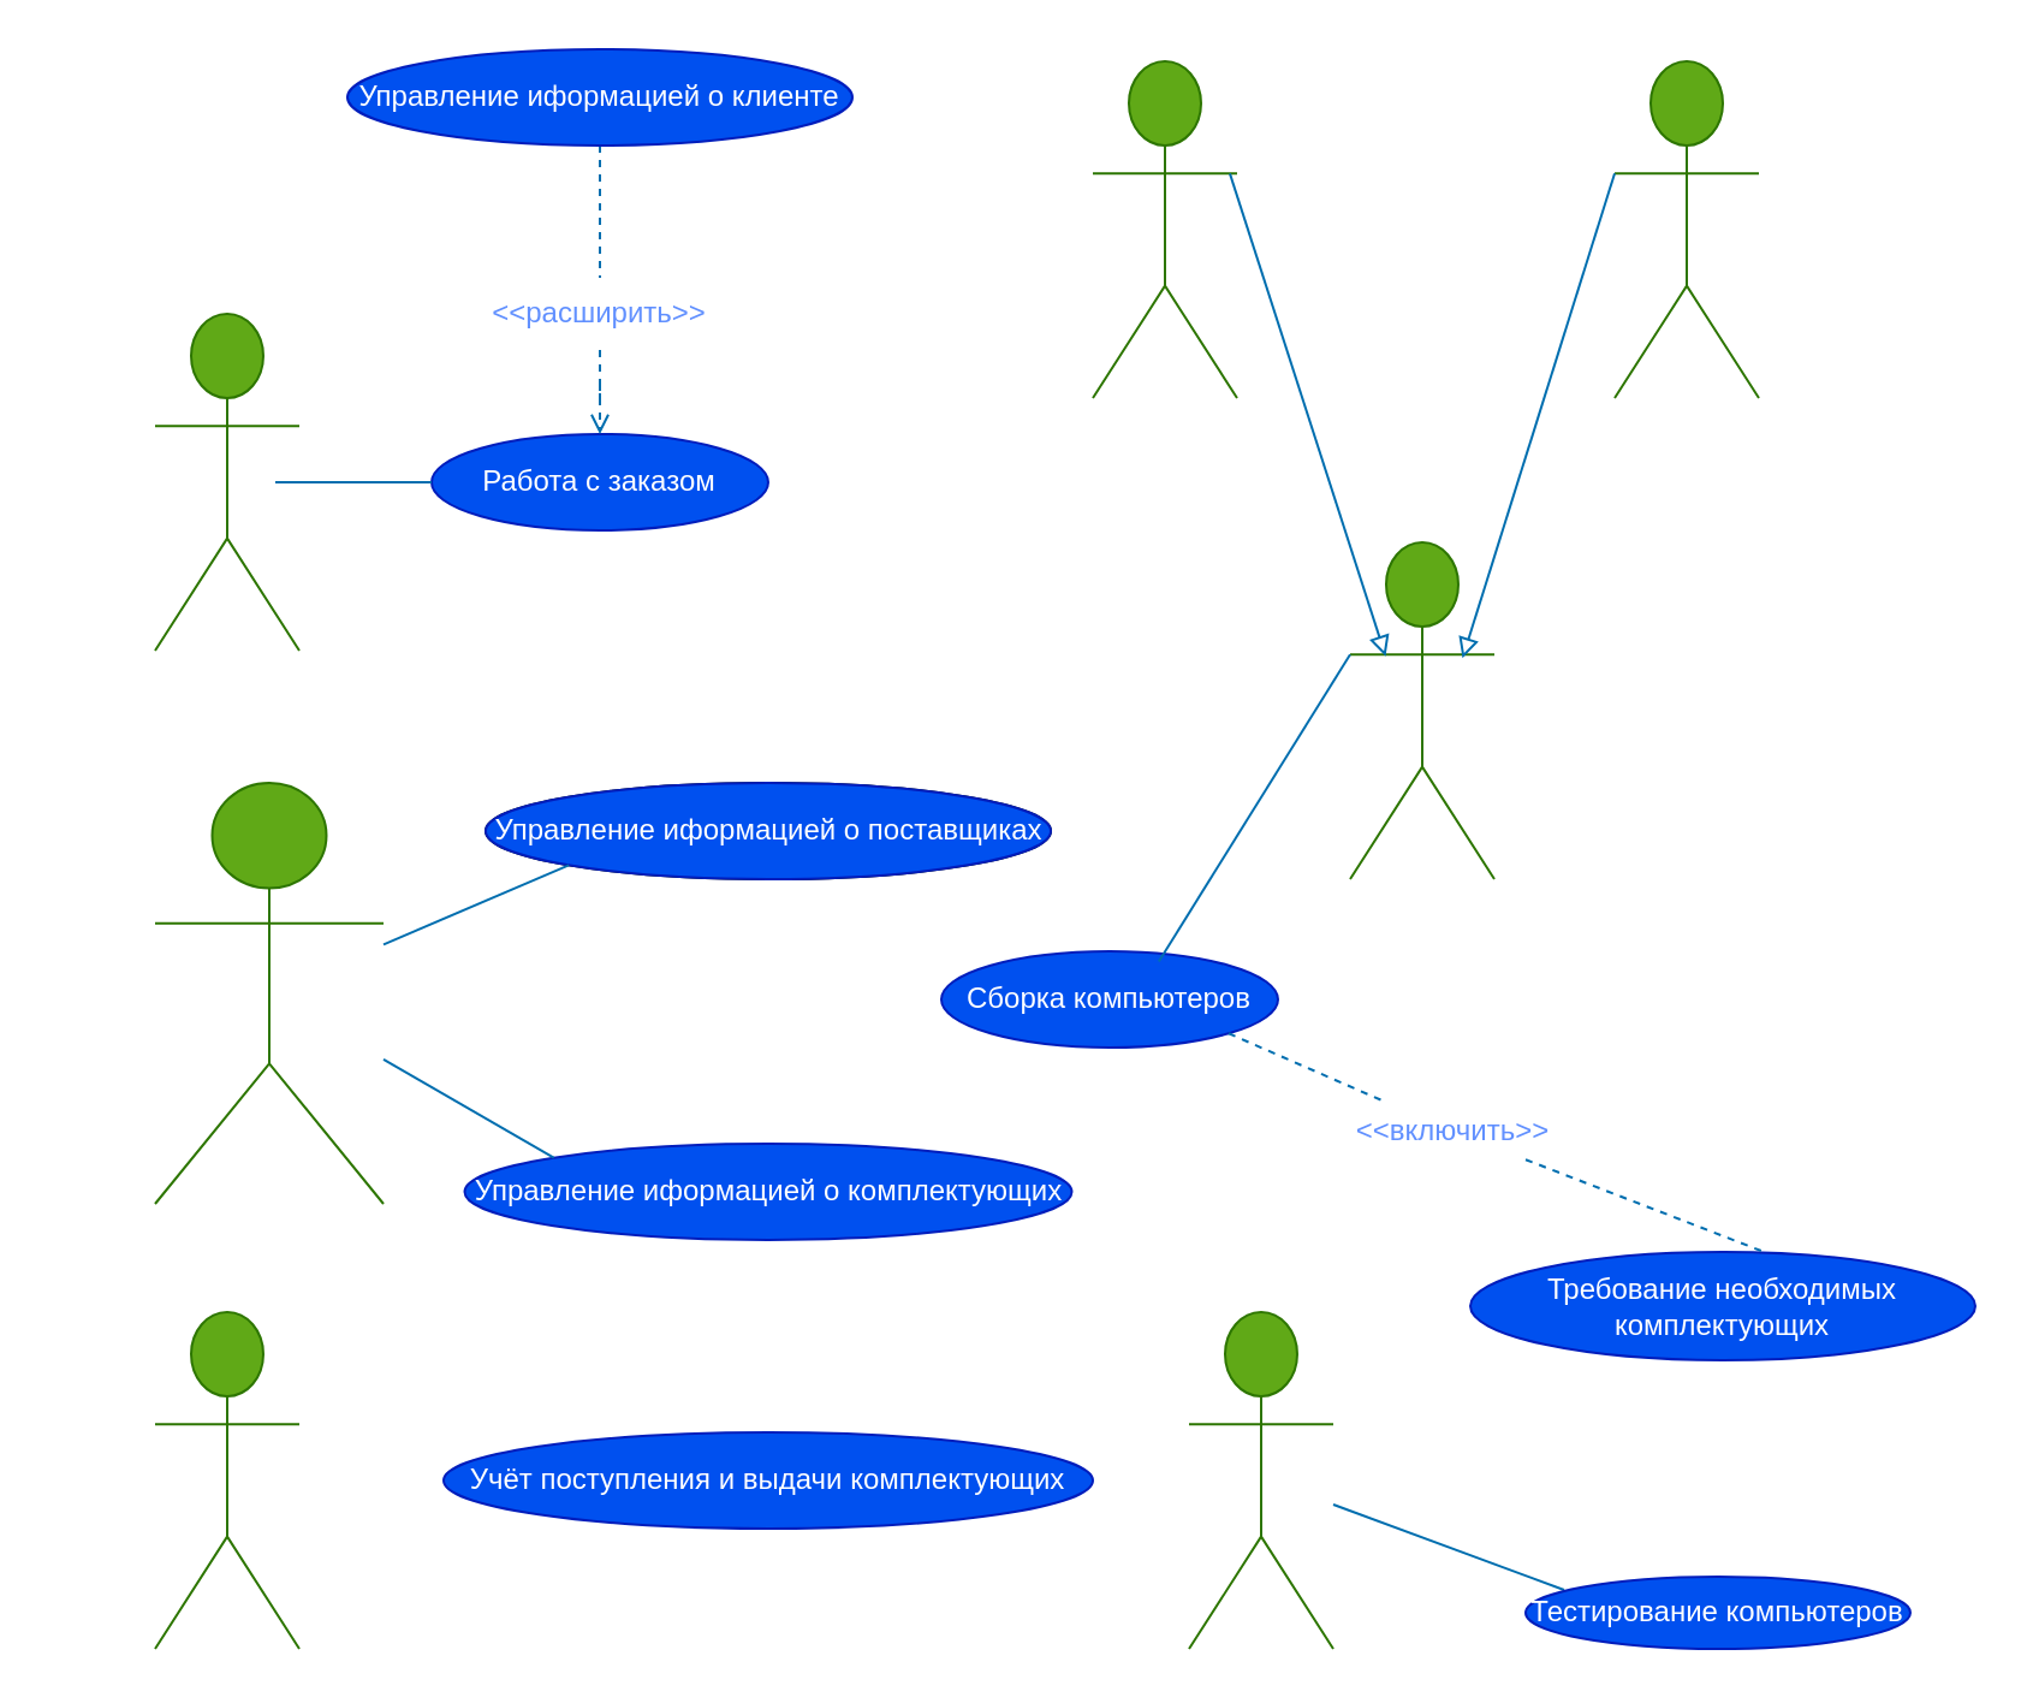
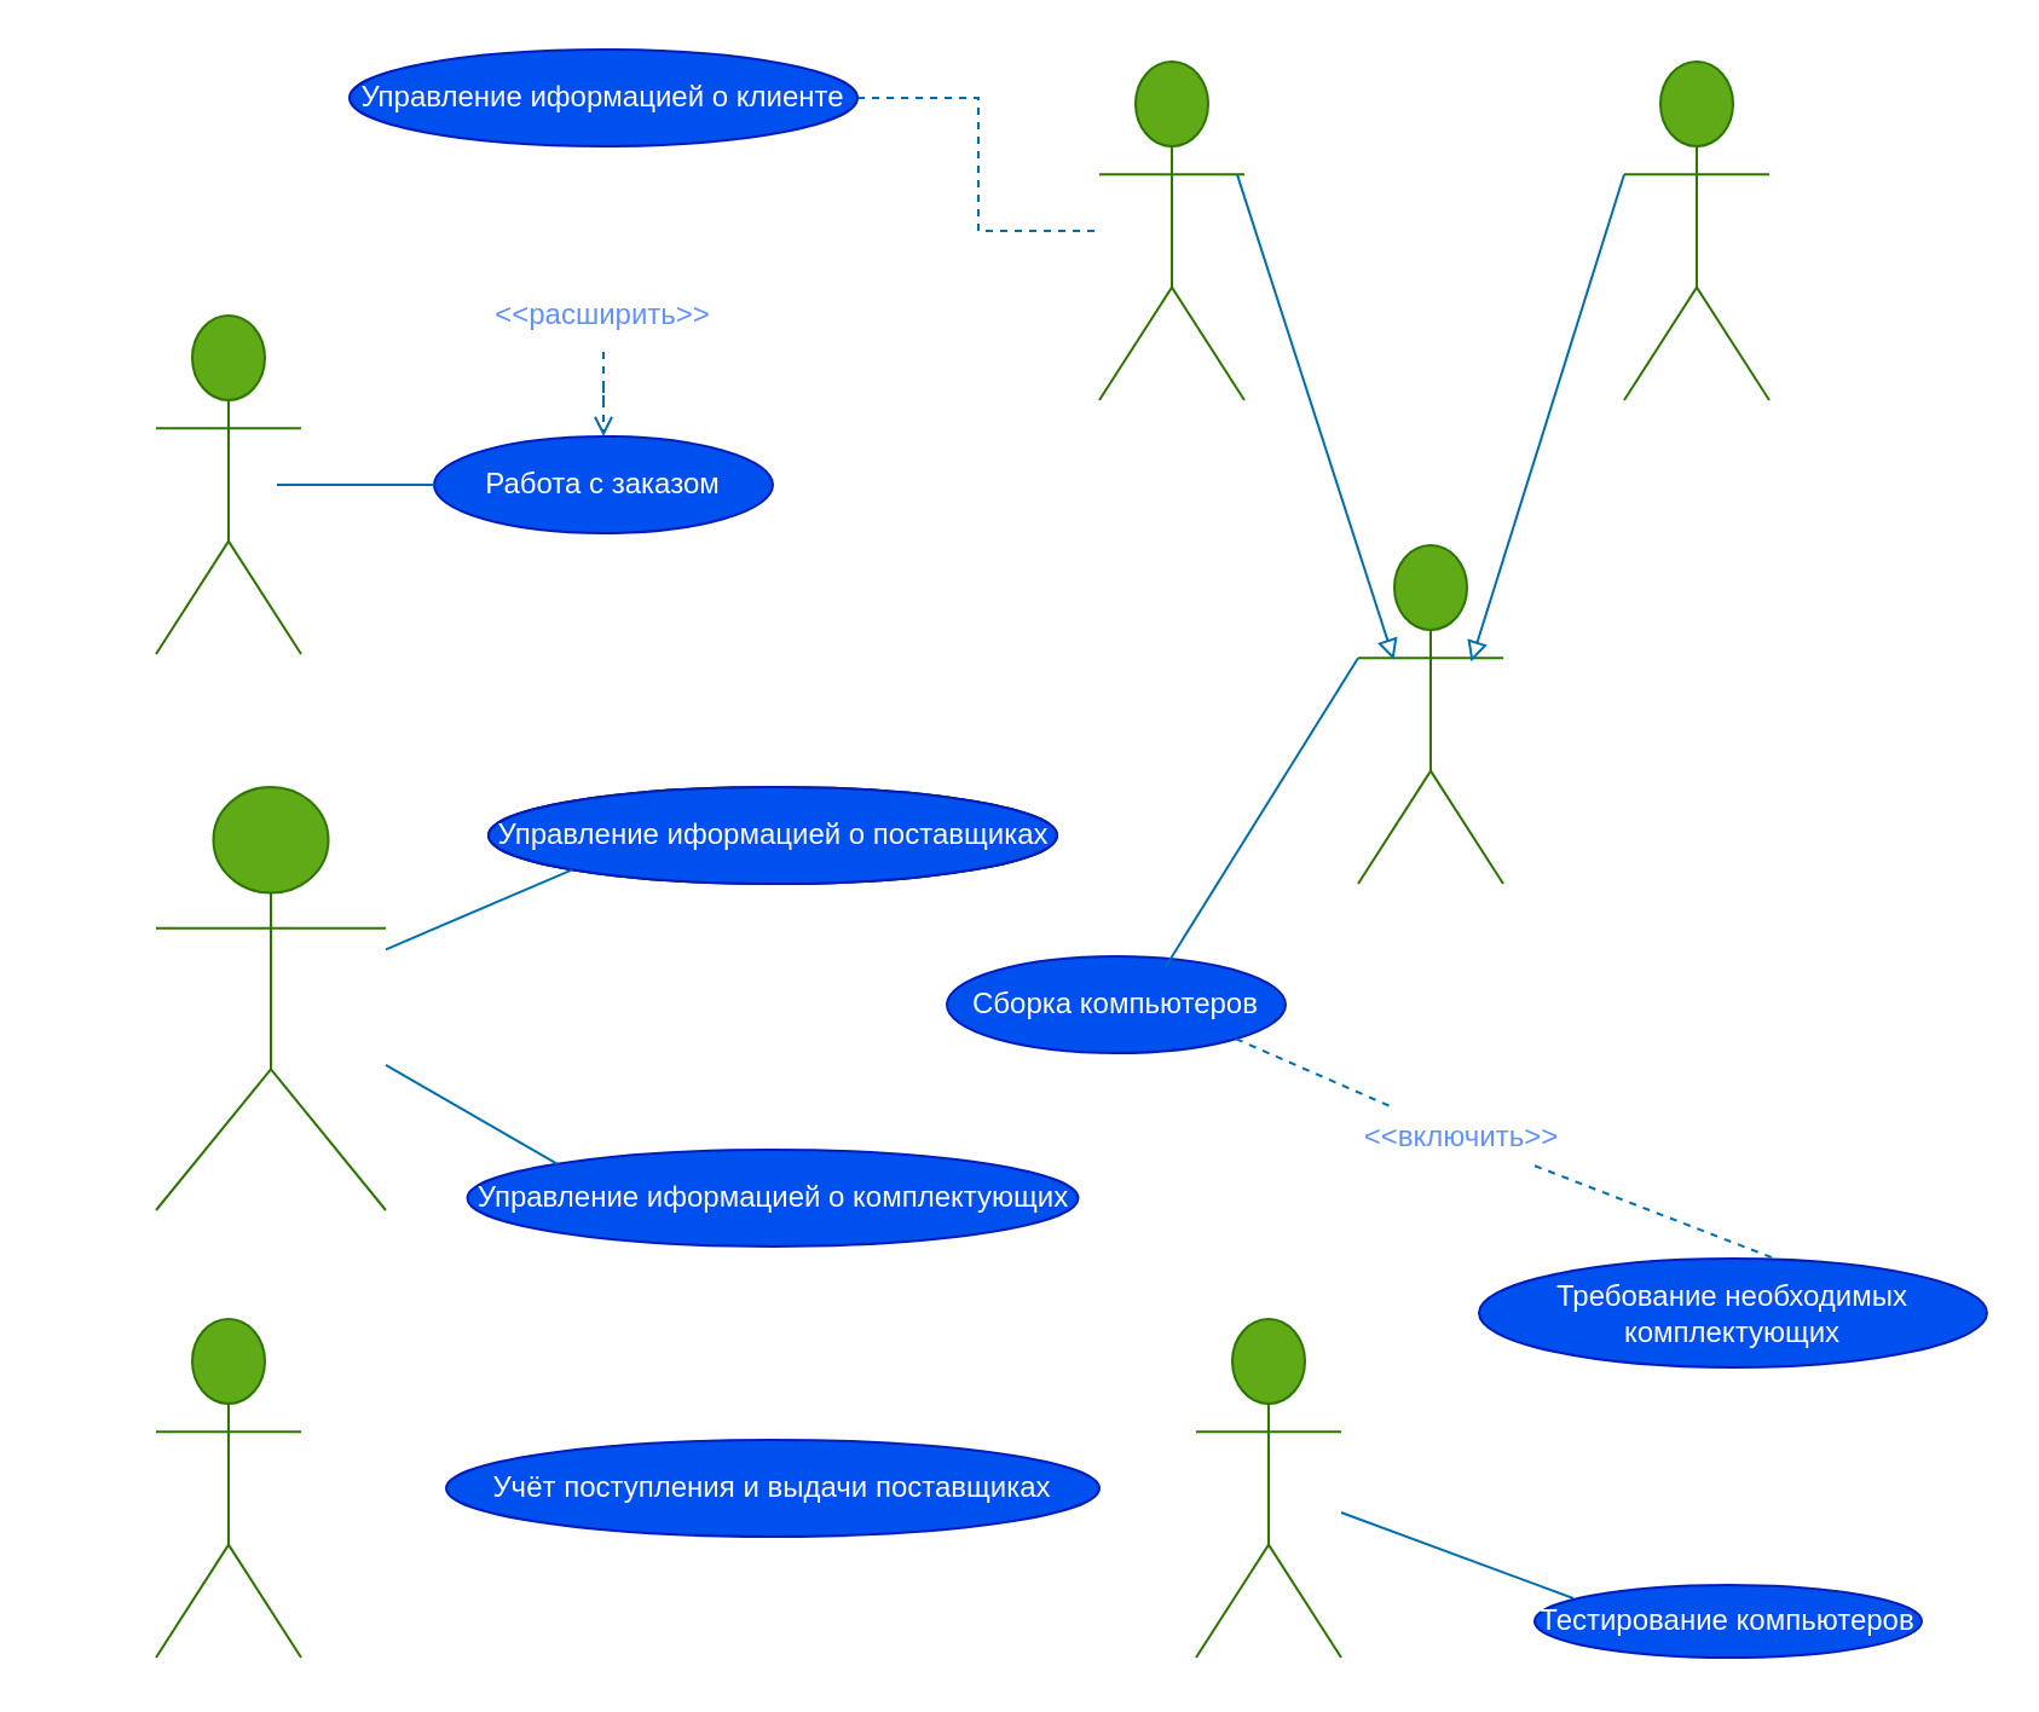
  <mxCell id="0" />
  <mxCell id="1" parent="0" />
  <mxCell id="2" value="Менеджер по работе с клиентами" style="shape=umlActor;verticalLabelPosition=bottom;verticalAlign=top;html=1;outlineConnect=0;fillColor=#60a917;fontColor=#ffffff;strokeColor=#2D7600;" parent="1" vertex="1"><mxGeometry x="20" y="130" width="60" height="140" as="geometry" /></mxCell>
- <mxCell id="3" style="edgeStyle=orthogonalEdgeStyle;rounded=0;orthogonalLoop=1;jettySize=auto;html=1;endArrow=none;endFill=0;fillColor=#1ba1e2;strokeColor=#006EAF;dashed=1;" parent="1" source="4" target="8" edge="1"><mxGeometry relative="1" as="geometry" /></mxCell>
+ <mxCell id="3" style="edgeStyle=orthogonalEdgeStyle;rounded=0;orthogonalLoop=1;jettySize=auto;html=1;endArrow=none;endFill=0;fillColor=#1ba1e2;strokeColor=#006EAF;dashed=1;" parent="1" source="4" target="21" edge="1"><mxGeometry relative="1" as="geometry" /></mxCell>
  <mxCell id="4" value="Управление иформацией о клиенте" style="ellipse;whiteSpace=wrap;html=1;fillColor=#0050ef;fontColor=#ffffff;strokeColor=#001DBC;" parent="1" vertex="1"><mxGeometry x="100" y="20" width="210" height="40" as="geometry" /></mxCell>
  <mxCell id="5" value="Работа с заказом" style="ellipse;whiteSpace=wrap;html=1;fillColor=#0050ef;fontColor=#ffffff;strokeColor=#001DBC;" parent="1" vertex="1"><mxGeometry x="135" y="180" width="140" height="40" as="geometry" /></mxCell>
  <mxCell id="6" style="edgeStyle=orthogonalEdgeStyle;rounded=0;orthogonalLoop=1;jettySize=auto;html=1;endArrow=none;endFill=0;fillColor=#1ba1e2;strokeColor=#006EAF;" parent="1" source="5" edge="1"><mxGeometry relative="1" as="geometry"><mxPoint x="70" y="200" as="targetPoint" /></mxGeometry></mxCell>
  <mxCell id="7" style="edgeStyle=orthogonalEdgeStyle;rounded=0;orthogonalLoop=1;jettySize=auto;html=1;endArrow=open;endFill=0;fillColor=#1ba1e2;strokeColor=#006EAF;dashed=1;" parent="1" source="8" target="5" edge="1"><mxGeometry relative="1" as="geometry" /></mxCell>
  <mxCell id="8" value="&amp;lt;&amp;lt;расширить&amp;gt;&amp;gt;" style="text;html=1;align=center;verticalAlign=middle;whiteSpace=wrap;rounded=0;fillColor=none;fontColor=#6190ff;" parent="1" vertex="1"><mxGeometry x="175" y="115" width="60" height="30" as="geometry" /></mxCell>
  <mxCell id="9" value="Менеджер по снабжению" style="shape=umlActor;verticalLabelPosition=bottom;verticalAlign=top;html=1;outlineConnect=0;fillColor=#60a917;fontColor=#ffffff;strokeColor=#2D7600;" parent="1" vertex="1"><mxGeometry x="20" y="325" width="95" height="175" as="geometry" /></mxCell>
  <mxCell id="10" value="Управление иформацией о поставщиках" style="ellipse;whiteSpace=wrap;html=1;" parent="1" vertex="1"><mxGeometry x="157.5" y="325" width="235" height="40" as="geometry" /></mxCell>
  <mxCell id="11" value="Управление иформацией о поставщиках" style="ellipse;whiteSpace=wrap;html=1;fillColor=#0050ef;fontColor=#ffffff;strokeColor=#001DBC;" parent="1" vertex="1"><mxGeometry x="157.5" y="325" width="235" height="40" as="geometry" /></mxCell>
  <mxCell id="12" value="Управление иформацией о комплектующих" style="ellipse;whiteSpace=wrap;html=1;fillColor=#0050ef;fontColor=#ffffff;strokeColor=#001DBC;" parent="1" vertex="1"><mxGeometry x="148.75" y="475" width="252.5" height="40" as="geometry" /></mxCell>
  <mxCell id="13" value="" style="endArrow=none;html=1;rounded=0;entryX=0;entryY=1;entryDx=0;entryDy=0;endFill=0;fillColor=#1ba1e2;strokeColor=#006EAF;" parent="1" source="9" target="11" edge="1"><mxGeometry width="50" height="50" relative="1" as="geometry"><mxPoint x="80" y="415" as="sourcePoint" /><mxPoint x="200" y="355" as="targetPoint" /></mxGeometry></mxCell>
  <mxCell id="14" value="" style="endArrow=none;html=1;rounded=0;entryX=0;entryY=0;entryDx=0;entryDy=0;endFill=0;fillColor=#1ba1e2;strokeColor=#006EAF;" parent="1" source="9" target="12" edge="1"><mxGeometry width="50" height="50" relative="1" as="geometry"><mxPoint x="90" y="397" as="sourcePoint" /><mxPoint x="202" y="369" as="targetPoint" /></mxGeometry></mxCell>
  <mxCell id="15" value="Завскладом" style="shape=umlActor;verticalLabelPosition=bottom;verticalAlign=top;html=1;outlineConnect=0;fillColor=#60a917;fontColor=#ffffff;strokeColor=#2D7600;" parent="1" vertex="1"><mxGeometry x="20" y="545" width="60" height="140" as="geometry" /></mxCell>
- <mxCell id="16" value="Учёт поступления и выдачи комплектующих" style="ellipse;whiteSpace=wrap;html=1;fillColor=#0050ef;fontColor=#ffffff;strokeColor=#001DBC;" parent="1" vertex="1"><mxGeometry x="140" y="595" width="270" height="40" as="geometry" /></mxCell>
+ <mxCell id="16" value="Учёт поступления и выдачи поставщиках" style="ellipse;whiteSpace=wrap;html=1;fillColor=#0050ef;fontColor=#ffffff;strokeColor=#001DBC;" parent="1" vertex="1"><mxGeometry x="140" y="595" width="270" height="40" as="geometry" /></mxCell>
  <mxCell id="17" value="Инженер по тестированию" style="shape=umlActor;verticalLabelPosition=bottom;verticalAlign=top;html=1;outlineConnect=0;fillColor=#60a917;fontColor=#ffffff;strokeColor=#2D7600;" parent="1" vertex="1"><mxGeometry x="450" y="545" width="60" height="140" as="geometry" /></mxCell>
  <mxCell id="18" value="" style="endArrow=none;html=1;rounded=0;entryX=0.1;entryY=0.183;entryDx=0;entryDy=0;entryPerimeter=0;fillColor=#1ba1e2;strokeColor=#006EAF;" parent="1" target="19" edge="1"><mxGeometry width="50" height="50" relative="1" as="geometry"><mxPoint x="510" y="625" as="sourcePoint" /><mxPoint x="590" y="645" as="targetPoint" /></mxGeometry></mxCell>
  <mxCell id="19" value="Тестирование компьютеров" style="ellipse;whiteSpace=wrap;html=1;fillColor=#0050ef;fontColor=#ffffff;strokeColor=#001DBC;" parent="1" vertex="1"><mxGeometry x="590" y="655" width="160" height="30" as="geometry" /></mxCell>
  <mxCell id="20" value="Инженер по сборке ноутбуков" style="shape=umlActor;verticalLabelPosition=bottom;verticalAlign=top;html=1;outlineConnect=0;fillColor=#60a917;fontColor=#ffffff;strokeColor=#2D7600;" vertex="1" parent="1"><mxGeometry x="627" width="60" height="140" as="geometry" y="25" /></mxCell>
  <mxCell id="21" value="Инженер по сборке настольных компьютеров" style="shape=umlActor;verticalLabelPosition=bottom;verticalAlign=top;html=1;outlineConnect=0;fillColor=#60a917;fontColor=#ffffff;strokeColor=#2D7600;" vertex="1" parent="1"><mxGeometry x="410" width="60" height="140" as="geometry" y="25" /></mxCell>
  <mxCell id="22" value="Инженер по сборке" style="shape=umlActor;verticalLabelPosition=bottom;verticalAlign=top;html=1;outlineConnect=0;fillColor=#60a917;fontColor=#ffffff;strokeColor=#2D7600;" vertex="1" parent="1"><mxGeometry x="517" y="225" width="60" height="140" as="geometry" /></mxCell>
  <mxCell id="23" value="Сборка компьютеров" style="ellipse;whiteSpace=wrap;html=1;fillColor=#0050ef;fontColor=#ffffff;strokeColor=#001DBC;" vertex="1" parent="1"><mxGeometry x="347" y="395" width="140" height="40" as="geometry" /></mxCell>
  <mxCell id="24" value="" style="endArrow=block;html=1;rounded=0;exitX=1;exitY=0.333;exitDx=0;exitDy=0;exitPerimeter=0;entryX=0.246;entryY=0.338;entryDx=0;entryDy=0;entryPerimeter=0;fillColor=#1ba1e2;strokeColor=#006EAF;endFill=0;" edge="1" parent="1" target="22"><mxGeometry width="50" height="50" relative="1" as="geometry"><mxPoint x="467" y="71.667" as="sourcePoint" /><mxPoint x="627" y="185" as="targetPoint" /></mxGeometry></mxCell>
  <mxCell id="25" value="" style="endArrow=block;html=1;rounded=0;exitX=0;exitY=0.333;exitDx=0;exitDy=0;exitPerimeter=0;fillColor=#1ba1e2;strokeColor=#006EAF;endFill=0;entryX=0.779;entryY=0.344;entryDx=0;entryDy=0;entryPerimeter=0;" edge="1" parent="1" source="20" target="22"><mxGeometry width="50" height="50" relative="1" as="geometry"><mxPoint x="477" y="82" as="sourcePoint" /><mxPoint x="587" y="255" as="targetPoint" /></mxGeometry></mxCell>
  <mxCell id="26" value="" style="endArrow=none;html=1;rounded=0;exitX=0;exitY=0.333;exitDx=0;exitDy=0;exitPerimeter=0;entryX=0.646;entryY=0.106;entryDx=0;entryDy=0;fillColor=#1ba1e2;strokeColor=#006EAF;endFill=0;entryPerimeter=0;" edge="1" parent="1" source="22" target="23"><mxGeometry width="50" height="50" relative="1" as="geometry"><mxPoint x="422" y="255" as="sourcePoint" /><mxPoint x="487" y="455" as="targetPoint" /></mxGeometry></mxCell>
  <mxCell id="27" value="Требование необходимых комплектующих" style="ellipse;whiteSpace=wrap;html=1;fillColor=#0050ef;fontColor=#ffffff;strokeColor=#001DBC;" vertex="1" parent="1"><mxGeometry x="567" y="520" width="210" height="45" as="geometry" /></mxCell>
  <mxCell id="28" value="&amp;lt;&amp;lt;включить&amp;gt;&amp;gt;" style="text;html=1;align=center;verticalAlign=middle;whiteSpace=wrap;rounded=0;fillColor=none;fontColor=#6190ff;" vertex="1" parent="1"><mxGeometry x="530" y="455" width="60" height="30" as="geometry" /></mxCell>
  <mxCell id="29" value="" style="endArrow=none;html=1;rounded=0;exitX=1;exitY=1;exitDx=0;exitDy=0;fillColor=#1ba1e2;strokeColor=#006EAF;endFill=0;dashed=1;" edge="1" parent="1" source="23" target="28"><mxGeometry width="50" height="50" relative="1" as="geometry"><mxPoint x="527" y="282" as="sourcePoint" /><mxPoint x="667" y="395" as="targetPoint" /></mxGeometry></mxCell>
  <mxCell id="30" value="" style="endArrow=none;html=1;rounded=0;fillColor=#1ba1e2;strokeColor=#006EAF;endFill=0;dashed=1;entryX=0.578;entryY=-0.007;entryDx=0;entryDy=0;entryPerimeter=0;" edge="1" parent="1" source="28" target="27"><mxGeometry width="50" height="50" relative="1" as="geometry"><mxPoint x="617" y="462" as="sourcePoint" /><mxPoint x="667" y="515" as="targetPoint" /><Array as="points" /></mxGeometry></mxCell>
